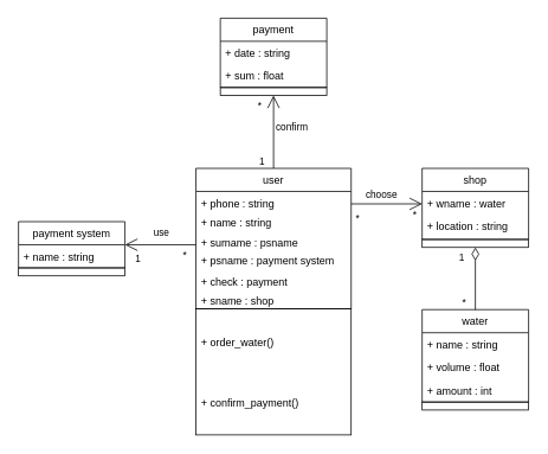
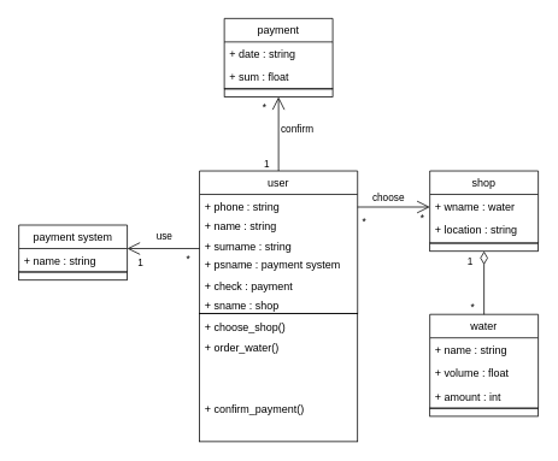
  <mxCell id="0" />
  <mxCell id="1" parent="0" />
  <mxCell id="2" value="" style="endArrow=none;html=1;startSize=12;startArrow=diamondThin;startFill=0;entryX=0.5;entryY=0;entryDx=0;entryDy=0;" parent="1" target="32" edge="1"><mxGeometry relative="1" as="geometry"><mxPoint x="535" y="278" as="sourcePoint" /><mxPoint x="535" y="338" as="targetPoint" /></mxGeometry></mxCell>
  <mxCell id="3" value="1" style="edgeLabel;resizable=0;html=1;align=left;verticalAlign=bottom;" parent="2" connectable="0" vertex="1"><mxGeometry x="-1" relative="1" as="geometry"><mxPoint x="-20" y="19" as="offset" /></mxGeometry></mxCell>
  <mxCell id="4" value="*" style="edgeLabel;resizable=0;html=1;align=right;verticalAlign=bottom;" parent="2" connectable="0" vertex="1"><mxGeometry x="1" relative="1" as="geometry"><mxPoint x="-10" as="offset" /></mxGeometry></mxCell>
  <mxCell id="5" value="" style="endArrow=none;html=1;startSize=12;startArrow=open;startFill=0;exitX=1;exitY=0.5;exitDx=0;exitDy=0;entryX=0;entryY=0.5;entryDx=0;entryDy=0;" parent="1" source="23" edge="1"><mxGeometry relative="1" as="geometry"><mxPoint x="470" y="163.33" as="sourcePoint" /><mxPoint x="220" y="275" as="targetPoint" /></mxGeometry></mxCell>
  <mxCell id="6" value="1" style="edgeLabel;resizable=0;html=1;align=left;verticalAlign=bottom;" parent="5" connectable="0" vertex="1"><mxGeometry x="-1" relative="1" as="geometry"><mxPoint x="10" y="24" as="offset" /></mxGeometry></mxCell>
  <mxCell id="7" value="*" style="edgeLabel;resizable=0;html=1;align=right;verticalAlign=bottom;" parent="5" connectable="0" vertex="1"><mxGeometry x="1" relative="1" as="geometry"><mxPoint x="-10" y="20" as="offset" /></mxGeometry></mxCell>
  <mxCell id="8" value="use" style="edgeLabel;html=1;align=center;verticalAlign=middle;resizable=0;points=[];" parent="5" vertex="1" connectable="0"><mxGeometry x="0.17" y="2" relative="1" as="geometry"><mxPoint x="-7" y="-13" as="offset" /></mxGeometry></mxCell>
  <mxCell id="9" value="" style="endArrow=none;html=1;startSize=12;startArrow=open;startFill=0;entryX=0.5;entryY=0;entryDx=0;entryDy=0;exitX=0.5;exitY=1;exitDx=0;exitDy=0;" parent="1" target="37" edge="1"><mxGeometry relative="1" as="geometry"><mxPoint x="307.5" y="107" as="sourcePoint" /><mxPoint x="400" y="138.33" as="targetPoint" /></mxGeometry></mxCell>
  <mxCell id="10" value="*" style="edgeLabel;resizable=0;html=1;align=left;verticalAlign=bottom;" parent="9" connectable="0" vertex="1"><mxGeometry x="-1" relative="1" as="geometry"><mxPoint x="-20" y="20" as="offset" /></mxGeometry></mxCell>
  <mxCell id="11" value="1" style="edgeLabel;resizable=0;html=1;align=right;verticalAlign=bottom;" parent="9" connectable="0" vertex="1"><mxGeometry x="1" relative="1" as="geometry"><mxPoint x="-10" as="offset" /></mxGeometry></mxCell>
  <mxCell id="12" value="confirm" style="edgeLabel;html=1;align=center;verticalAlign=middle;resizable=0;points=[];" parent="9" vertex="1" connectable="0"><mxGeometry x="0.17" y="2" relative="1" as="geometry"><mxPoint x="18" y="-13" as="offset" /></mxGeometry></mxCell>
  <mxCell id="13" value="" style="endArrow=none;html=1;startSize=12;startArrow=open;startFill=0;exitX=0;exitY=0.5;exitDx=0;exitDy=0;" edge="1" parent="1" source="28"><mxGeometry relative="1" as="geometry"><mxPoint x="524" y="116.33" as="sourcePoint" /><mxPoint x="395" y="229" as="targetPoint" /></mxGeometry></mxCell>
  <mxCell id="14" value="*" style="edgeLabel;resizable=0;html=1;align=left;verticalAlign=bottom;" connectable="0" vertex="1" parent="13"><mxGeometry x="-1" relative="1" as="geometry"><mxPoint x="-12" y="20" as="offset" /></mxGeometry></mxCell>
  <mxCell id="15" value="*" style="edgeLabel;resizable=0;html=1;align=right;verticalAlign=bottom;" connectable="0" vertex="1" parent="13"><mxGeometry x="1" relative="1" as="geometry"><mxPoint x="10" y="25" as="offset" /></mxGeometry></mxCell>
  <mxCell id="16" value="choose" style="edgeLabel;html=1;align=center;verticalAlign=middle;resizable=0;points=[];" vertex="1" connectable="0" parent="13"><mxGeometry x="0.17" y="2" relative="1" as="geometry"><mxPoint y="-13" as="offset" /></mxGeometry></mxCell>
  <mxCell id="17" value="" style="group" vertex="1" connectable="0" parent="1"><mxGeometry x="247.5" y="20" width="120" height="87" as="geometry" /></mxCell>
  <mxCell id="18" value="payment" style="swimlane;fontStyle=0;childLayout=stackLayout;horizontal=1;startSize=26;fillColor=none;horizontalStack=0;resizeParent=1;resizeParentMax=0;resizeLast=0;collapsible=1;marginBottom=0;" vertex="1" parent="17"><mxGeometry width="120" height="78" as="geometry"><mxRectangle x="260" y="-410" width="60" height="30" as="alternateBounds" /></mxGeometry></mxCell>
  <mxCell id="19" value="+ date : string" style="text;strokeColor=none;fillColor=none;align=left;verticalAlign=top;spacingLeft=4;spacingRight=4;overflow=hidden;rotatable=0;points=[[0,0.5],[1,0.5]];portConstraint=eastwest;" vertex="1" parent="18"><mxGeometry y="26" width="120" height="26" as="geometry" /></mxCell>
  <mxCell id="20" value="+ sum : float" style="text;strokeColor=none;fillColor=none;align=left;verticalAlign=top;spacingLeft=4;spacingRight=4;overflow=hidden;rotatable=0;points=[[0,0.5],[1,0.5]];portConstraint=eastwest;" vertex="1" parent="18"><mxGeometry y="52" width="120" height="26" as="geometry" /></mxCell>
  <mxCell id="21" style="text;strokeColor=default;fillColor=none;align=left;verticalAlign=top;spacingLeft=4;spacingRight=4;overflow=hidden;rotatable=0;points=[[0,0.5],[1,0.5]];portConstraint=eastwest;" vertex="1" parent="17"><mxGeometry y="78" width="120" height="9" as="geometry" /></mxCell>
  <mxCell id="22" value="" style="group" vertex="1" connectable="0" parent="1"><mxGeometry x="20" y="249" width="120" height="61" as="geometry" /></mxCell>
  <mxCell id="23" value="payment system" style="swimlane;fontStyle=0;childLayout=stackLayout;horizontal=1;startSize=26;fillColor=none;horizontalStack=0;resizeParent=1;resizeParentMax=0;resizeLast=0;collapsible=1;marginBottom=0;" parent="22" vertex="1"><mxGeometry width="120" height="52" as="geometry"><mxRectangle x="260" y="-410" width="60" height="30" as="alternateBounds" /></mxGeometry></mxCell>
  <mxCell id="24" value="+ name : string" style="text;strokeColor=none;fillColor=none;align=left;verticalAlign=top;spacingLeft=4;spacingRight=4;overflow=hidden;rotatable=0;points=[[0,0.5],[1,0.5]];portConstraint=eastwest;" parent="23" vertex="1"><mxGeometry y="26" width="120" height="26" as="geometry" /></mxCell>
  <mxCell id="25" style="text;strokeColor=default;fillColor=none;align=left;verticalAlign=top;spacingLeft=4;spacingRight=4;overflow=hidden;rotatable=0;points=[[0,0.5],[1,0.5]];portConstraint=eastwest;" vertex="1" parent="22"><mxGeometry y="52" width="120" height="9" as="geometry" /></mxCell>
  <mxCell id="26" value="" style="group" vertex="1" connectable="0" parent="1"><mxGeometry x="475" y="189" width="120" height="89" as="geometry" /></mxCell>
  <mxCell id="27" style="text;strokeColor=default;fillColor=none;align=left;verticalAlign=top;spacingLeft=4;spacingRight=4;overflow=hidden;rotatable=0;points=[[0,0.5],[1,0.5]];portConstraint=eastwest;" vertex="1" parent="26"><mxGeometry y="80" width="120" height="9" as="geometry" /></mxCell>
  <mxCell id="28" value="shop" style="swimlane;fontStyle=0;childLayout=stackLayout;horizontal=1;startSize=26;fillColor=none;horizontalStack=0;resizeParent=1;resizeParentMax=0;resizeLast=0;collapsible=1;marginBottom=0;" vertex="1" parent="26"><mxGeometry width="120" height="80" as="geometry"><mxRectangle x="260" y="-410" width="60" height="30" as="alternateBounds" /></mxGeometry></mxCell>
  <mxCell id="29" value="+ wname : water" style="text;strokeColor=none;fillColor=none;align=left;verticalAlign=top;spacingLeft=4;spacingRight=4;overflow=hidden;rotatable=0;points=[[0,0.5],[1,0.5]];portConstraint=eastwest;" vertex="1" parent="28"><mxGeometry y="26" width="120" height="26" as="geometry" /></mxCell>
  <mxCell id="30" value="+ location : string" style="text;strokeColor=none;fillColor=none;align=left;verticalAlign=top;spacingLeft=4;spacingRight=4;overflow=hidden;rotatable=0;points=[[0,0.5],[1,0.5]];portConstraint=eastwest;" vertex="1" parent="28"><mxGeometry y="52" width="120" height="28" as="geometry" /></mxCell>
  <mxCell id="31" value="" style="group" vertex="1" connectable="0" parent="1"><mxGeometry x="475" y="348" width="120" height="113" as="geometry" /></mxCell>
  <mxCell id="32" value="water" style="swimlane;fontStyle=0;childLayout=stackLayout;horizontal=1;startSize=26;fillColor=none;horizontalStack=0;resizeParent=1;resizeParentMax=0;resizeLast=0;collapsible=1;marginBottom=0;" parent="31" vertex="1"><mxGeometry width="120" height="104" as="geometry"><mxRectangle x="260" y="-410" width="60" height="30" as="alternateBounds" /></mxGeometry></mxCell>
  <mxCell id="33" value="+ name : string" style="text;strokeColor=none;fillColor=none;align=left;verticalAlign=top;spacingLeft=4;spacingRight=4;overflow=hidden;rotatable=0;points=[[0,0.5],[1,0.5]];portConstraint=eastwest;" parent="32" vertex="1"><mxGeometry y="26" width="120" height="26" as="geometry" /></mxCell>
  <mxCell id="34" value="+ volume : float" style="text;strokeColor=none;fillColor=none;align=left;verticalAlign=top;spacingLeft=4;spacingRight=4;overflow=hidden;rotatable=0;points=[[0,0.5],[1,0.5]];portConstraint=eastwest;" parent="32" vertex="1"><mxGeometry y="52" width="120" height="26" as="geometry" /></mxCell>
  <mxCell id="35" value="+ amount : int" style="text;strokeColor=none;fillColor=none;align=left;verticalAlign=top;spacingLeft=4;spacingRight=4;overflow=hidden;rotatable=0;points=[[0,0.5],[1,0.5]];portConstraint=eastwest;" parent="32" vertex="1"><mxGeometry y="78" width="120" height="26" as="geometry" /></mxCell>
  <mxCell id="36" style="text;strokeColor=default;fillColor=none;align=left;verticalAlign=top;spacingLeft=4;spacingRight=4;overflow=hidden;rotatable=0;points=[[0,0.5],[1,0.5]];portConstraint=eastwest;" vertex="1" parent="31"><mxGeometry y="104" width="120" height="9" as="geometry" /></mxCell>
  <mxCell id="37" value="user" style="swimlane;fontStyle=0;childLayout=stackLayout;horizontal=1;startSize=26;fillColor=none;horizontalStack=0;resizeParent=1;resizeParentMax=0;resizeLast=0;collapsible=1;marginBottom=0;" parent="1" vertex="1"><mxGeometry x="220" y="189" width="175" height="158" as="geometry"><mxRectangle x="360" y="-440" width="60" height="30" as="alternateBounds" /></mxGeometry></mxCell>
  <mxCell id="38" value="+ phone : string" style="text;strokeColor=none;fillColor=none;align=left;verticalAlign=top;spacingLeft=4;spacingRight=4;overflow=hidden;rotatable=0;points=[[0,0.5],[1,0.5]];portConstraint=eastwest;" parent="37" vertex="1"><mxGeometry y="26" width="175" height="22" as="geometry" /></mxCell>
  <mxCell id="39" value="+ name : string" style="text;strokeColor=none;fillColor=none;align=left;verticalAlign=top;spacingLeft=4;spacingRight=4;overflow=hidden;rotatable=0;points=[[0,0.5],[1,0.5]];portConstraint=eastwest;" parent="37" vertex="1"><mxGeometry y="48" width="175" height="22" as="geometry" /></mxCell>
- <mxCell id="40" value="+ surname : psname" style="text;strokeColor=none;fillColor=none;align=left;verticalAlign=top;spacingLeft=4;spacingRight=4;overflow=hidden;rotatable=0;points=[[0,0.5],[1,0.5]];portConstraint=eastwest;" parent="37" vertex="1"><mxGeometry y="70" width="175" height="20" as="geometry" /></mxCell>
+ <mxCell id="40" value="+ surname : string" style="text;strokeColor=none;fillColor=none;align=left;verticalAlign=top;spacingLeft=4;spacingRight=4;overflow=hidden;rotatable=0;points=[[0,0.5],[1,0.5]];portConstraint=eastwest;" parent="37" vertex="1"><mxGeometry y="70" width="175" height="20" as="geometry" /></mxCell>
  <mxCell id="41" value="+ psname : payment system" style="text;strokeColor=none;fillColor=none;align=left;verticalAlign=top;spacingLeft=4;spacingRight=4;overflow=hidden;rotatable=0;points=[[0,0.5],[1,0.5]];portConstraint=eastwest;" vertex="1" parent="37"><mxGeometry y="90" width="175" height="24" as="geometry" /></mxCell>
  <mxCell id="42" value="+ check : payment" style="text;strokeColor=none;fillColor=none;align=left;verticalAlign=top;spacingLeft=4;spacingRight=4;overflow=hidden;rotatable=0;points=[[0,0.5],[1,0.5]];portConstraint=eastwest;" vertex="1" parent="37"><mxGeometry y="114" width="175" height="22" as="geometry" /></mxCell>
  <mxCell id="43" value="+ sname : shop" style="text;strokeColor=none;fillColor=none;align=left;verticalAlign=top;spacingLeft=4;spacingRight=4;overflow=hidden;rotatable=0;points=[[0,0.5],[1,0.5]];portConstraint=eastwest;" vertex="1" parent="37"><mxGeometry y="136" width="175" height="22" as="geometry" /></mxCell>
  <mxCell id="44" style="text;strokeColor=default;fillColor=none;align=left;verticalAlign=top;spacingLeft=4;spacingRight=4;overflow=hidden;rotatable=0;points=[[0,0.5],[1,0.5]];portConstraint=eastwest;" parent="1" vertex="1"><mxGeometry x="220" y="347" width="175" height="142" as="geometry" /></mxCell>
+ <mxCell id="45" value="+ choose_shop()" style="text;strokeColor=none;fillColor=none;align=left;verticalAlign=top;spacingLeft=4;spacingRight=4;overflow=hidden;rotatable=0;points=[[0,0.5],[1,0.5]];portConstraint=eastwest;" vertex="1" parent="1"><mxGeometry x="220" y="349" width="175" height="22" as="geometry" /></mxCell>
  <mxCell id="46" value="+ order_water()" style="text;strokeColor=none;fillColor=none;align=left;verticalAlign=top;spacingLeft=4;spacingRight=4;overflow=hidden;rotatable=0;points=[[0,0.5],[1,0.5]];portConstraint=eastwest;" vertex="1" parent="1"><mxGeometry x="220" y="371" width="175" height="22" as="geometry" /></mxCell>
  <mxCell id="47" value="+ confirm_payment()" style="text;strokeColor=none;fillColor=none;align=left;verticalAlign=top;spacingLeft=4;spacingRight=4;overflow=hidden;rotatable=0;points=[[0,0.5],[1,0.5]];portConstraint=eastwest;" vertex="1" parent="1"><mxGeometry x="220" y="439" width="175" height="22" as="geometry" /></mxCell>
